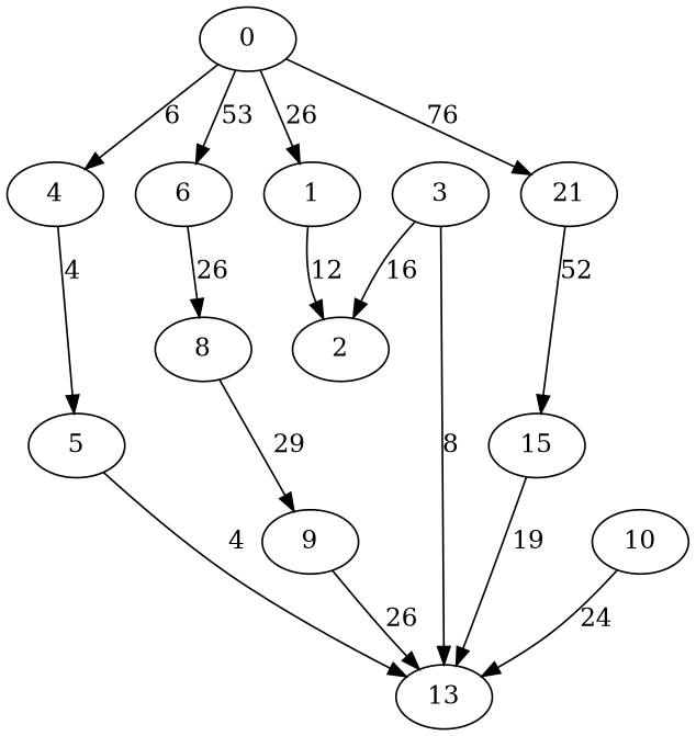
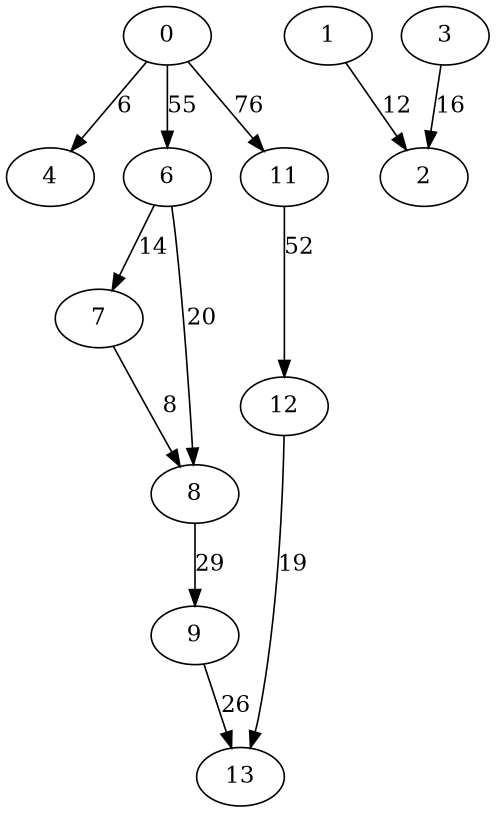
  digraph {
    0
    1
    4
    6
-   11 [label=21]
+   11
    2
-   5
+   7
    8
-   12 [label=15]
+   12
    13
    9
    3
-   10
-   0 -> 1 [label=26]
    0 -> 4 [label=6]
-   0 -> 6 [label=53]
+   0 -> 6 [label=55]
    0 -> 11 [label=76]
    1 -> 2 [label=12]
-   4 -> 5 [label=4]
-   6 -> 8 [label=26]
+   6 -> 7 [label=14]
+   6 -> 8 [label=20]
    11 -> 12 [label=52]
-   5 -> 13 [label=4]
+   7 -> 8 [label=8]
    8 -> 9 [label=29]
    12 -> 13 [label=19]
    9 -> 13 [label=26]
    3 -> 2 [label=16]
-   3 -> 13 [label=8]
-   10 -> 13 [label=24]
  }
